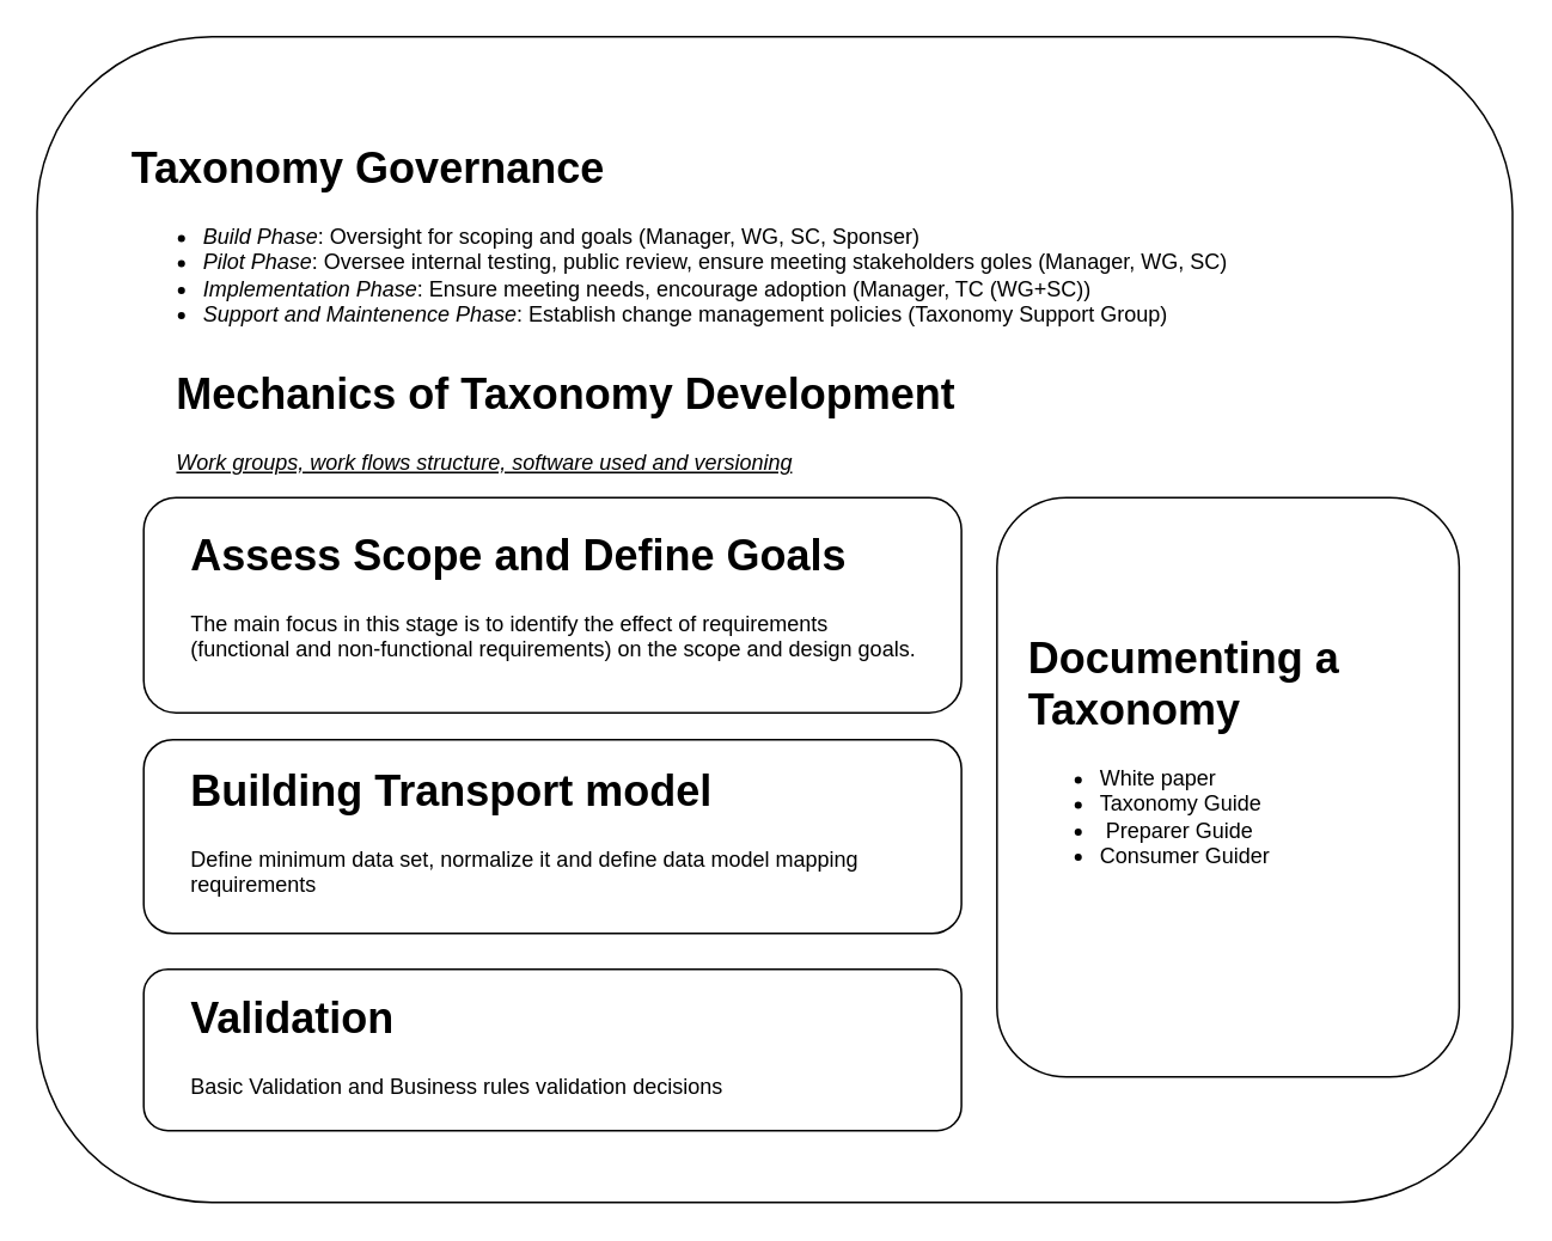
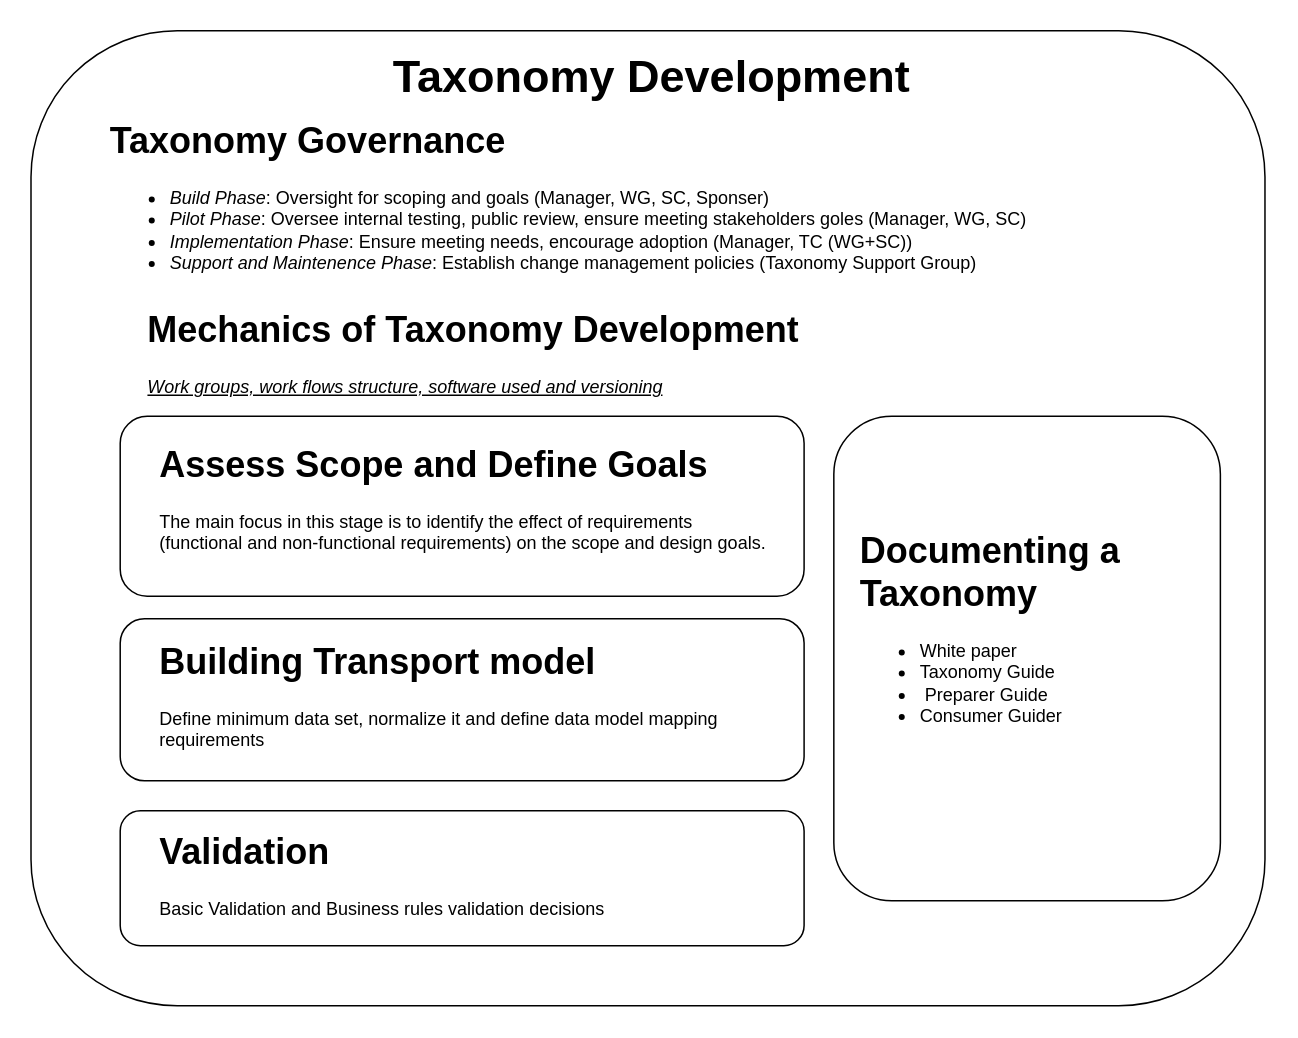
  <mxCell id="0" />
  <mxCell id="1" parent="0" />
  <mxCell id="2" value="" style="group" vertex="1" connectable="0" parent="1"><mxGeometry x="20" y="20" width="822.655" height="650" as="geometry" /></mxCell>
  <mxCell id="3" value="" style="rounded=1;whiteSpace=wrap;html=1;" vertex="1" parent="2"><mxGeometry width="822.655" height="650" as="geometry" /></mxCell>
  <mxCell id="4" value="&lt;h1&gt;Taxonomy Governance&lt;/h1&gt;&lt;p&gt;&lt;/p&gt;&lt;ul&gt;&lt;li&gt;&lt;i&gt;Build Phase&lt;/i&gt;: Oversight for scoping and goals (Manager, WG, SC, Sponser)&amp;nbsp;&lt;/li&gt;&lt;li&gt;&lt;i&gt;Pilot Phase&lt;/i&gt;: Oversee internal testing, public review, ensure meeting stakeholders goles (Manager, WG, SC)&lt;/li&gt;&lt;li&gt;&lt;i&gt;Implementation Phase&lt;/i&gt;: Ensure meeting needs, encourage adoption (Manager, TC (WG+SC))&lt;/li&gt;&lt;li&gt;&lt;i&gt;Support and Maintenence Phase&lt;/i&gt;: Establish change management policies (Taxonomy Support Group)&lt;/li&gt;&lt;/ul&gt;&lt;p&gt;&lt;/p&gt;" style="text;html=1;strokeColor=none;fillColor=none;spacing=5;spacingTop=-20;whiteSpace=wrap;overflow=hidden;rounded=0;" vertex="1" parent="2"><mxGeometry x="48.14" y="54.17" width="705.134" height="125.83" as="geometry" /></mxCell>
  <mxCell id="5" value="" style="group" vertex="1" connectable="0" parent="2"><mxGeometry x="59.469" y="257" width="455.929" height="153" as="geometry" /></mxCell>
  <mxCell id="6" value="" style="rounded=1;whiteSpace=wrap;html=1;" vertex="1" parent="5"><mxGeometry width="455.929" height="120" as="geometry" /></mxCell>
  <mxCell id="7" value="&lt;h1&gt;Assess Scope and Define Goals&lt;/h1&gt;&lt;p&gt;The main focus in this stage is to identify the effect of requirements (functional and non-functional requirements) on the scope and design goals.&lt;/p&gt;" style="text;html=1;strokeColor=none;fillColor=none;spacing=5;spacingTop=-20;whiteSpace=wrap;overflow=hidden;rounded=0;" vertex="1" parent="5"><mxGeometry x="21.706" y="12.75" width="412.507" height="97.25" as="geometry" /></mxCell>
  <mxCell id="8" value="&lt;h1&gt;Mechanics of Taxonomy Development&lt;/h1&gt;&lt;p&gt;&lt;u&gt;&lt;i&gt;Work groups, work flows structure, software used and versioning&lt;/i&gt;&lt;/u&gt;&lt;/p&gt;" style="text;html=1;strokeColor=none;fillColor=none;spacing=5;spacingTop=-20;whiteSpace=wrap;overflow=hidden;rounded=0;" vertex="1" parent="2"><mxGeometry x="73.395" y="180" width="654.625" height="77" as="geometry" /></mxCell>
  <mxCell id="9" value="" style="group" vertex="1" connectable="0" parent="2"><mxGeometry x="59.469" y="392" width="455.929" height="108" as="geometry" /></mxCell>
  <mxCell id="10" value="" style="rounded=1;whiteSpace=wrap;html=1;" vertex="1" parent="9"><mxGeometry width="455.929" height="108" as="geometry" /></mxCell>
  <mxCell id="11" value="&lt;h1&gt;Building Transport model&lt;/h1&gt;&lt;p&gt;Define minimum data set, normalize it and define data model mapping requirements&lt;/p&gt;" style="text;html=1;strokeColor=none;fillColor=none;spacing=5;spacingTop=-20;whiteSpace=wrap;overflow=hidden;rounded=0;" vertex="1" parent="9"><mxGeometry x="21.711" y="9" width="412.507" height="90" as="geometry" /></mxCell>
  <mxCell id="12" value="" style="group;verticalAlign=middle;" vertex="1" connectable="0" parent="2"><mxGeometry x="535.221" y="257" width="257.699" height="323" as="geometry" /></mxCell>
  <mxCell id="13" value="" style="rounded=1;whiteSpace=wrap;html=1;" vertex="1" parent="12"><mxGeometry width="257.699" height="323" as="geometry" /></mxCell>
  <mxCell id="14" value="&lt;h1&gt;Documenting a Taxonomy&lt;/h1&gt;&lt;p&gt;&lt;ul&gt;&lt;li&gt;White paper&amp;nbsp;&lt;/li&gt;&lt;li&gt;Taxonomy Guide&lt;/li&gt;&lt;li&gt;&amp;nbsp;Preparer Guide&amp;nbsp;&lt;/li&gt;&lt;li&gt;Consumer Guider&lt;/li&gt;&lt;/ul&gt;&lt;/p&gt;" style="text;html=1;strokeColor=none;fillColor=none;spacing=5;spacingTop=-20;whiteSpace=wrap;overflow=hidden;rounded=0;" vertex="1" parent="12"><mxGeometry x="13.262" y="69.92" width="225.606" height="163.08" as="geometry" /></mxCell>
  <mxCell id="15" value="" style="group" vertex="1" connectable="0" parent="2"><mxGeometry x="59.469" y="520" width="455.929" height="90" as="geometry" /></mxCell>
  <mxCell id="16" value="" style="rounded=1;whiteSpace=wrap;html=1;" vertex="1" parent="15"><mxGeometry width="455.929" height="90" as="geometry" /></mxCell>
  <mxCell id="17" value="&lt;h1&gt;Validation&lt;/h1&gt;&lt;p&gt;Basic Validation and Business rules validation decisions&lt;/p&gt;" style="text;html=1;strokeColor=none;fillColor=none;spacing=5;spacingTop=-20;whiteSpace=wrap;overflow=hidden;rounded=0;" vertex="1" parent="15"><mxGeometry x="21.711" y="7.5" width="412.507" height="75" as="geometry" /></mxCell>
+ <mxCell id="18" value="Taxonomy Development" style="text;html=1;strokeColor=none;fillColor=none;align=center;verticalAlign=middle;whiteSpace=wrap;rounded=0;fontSize=30;fontStyle=1" vertex="1" parent="2"><mxGeometry x="89.33" y="20" width="650" height="20" as="geometry" /></mxCell>
